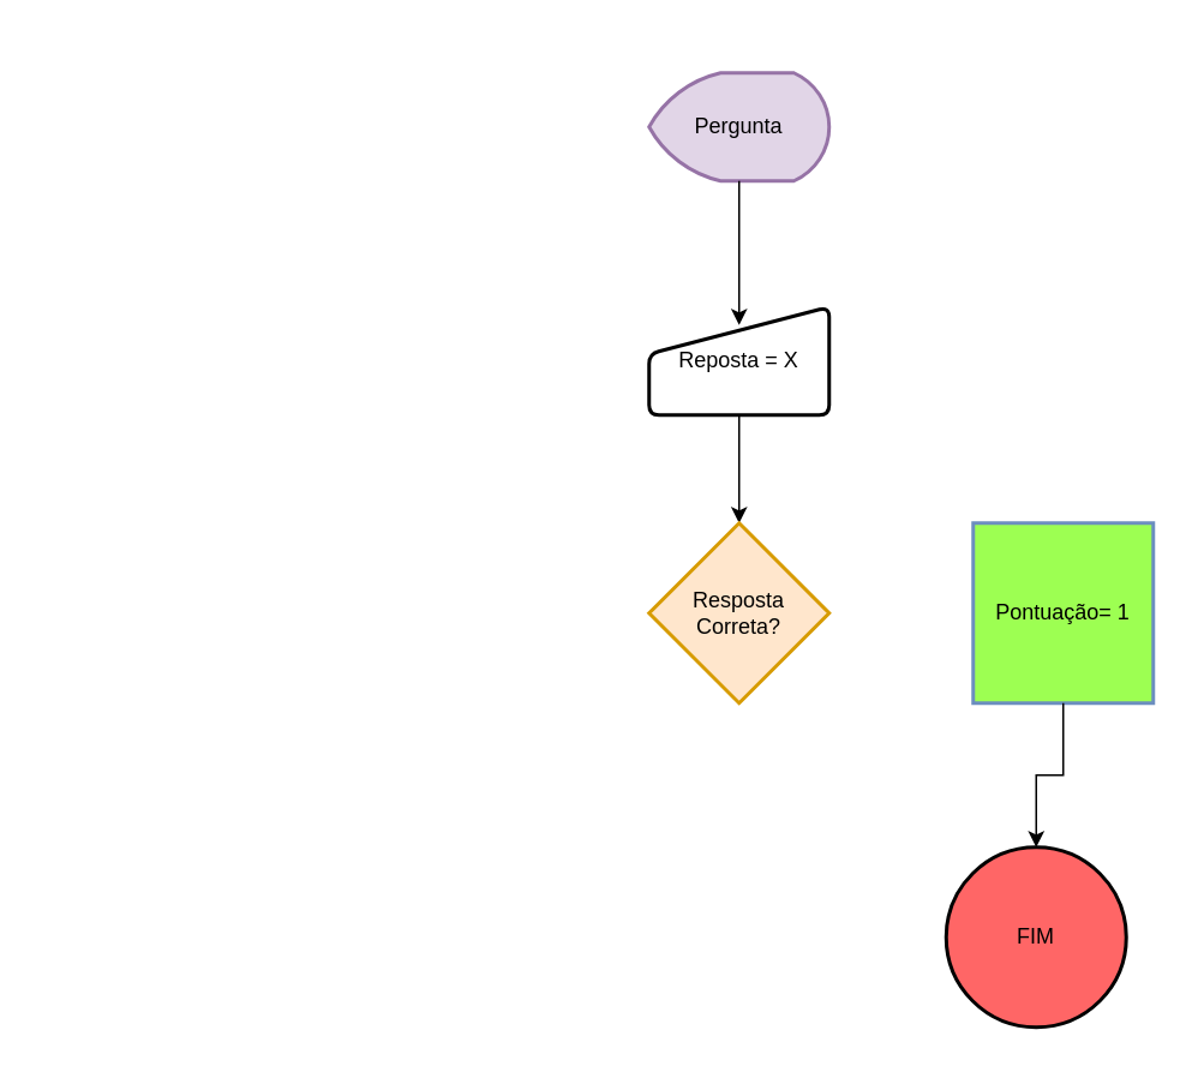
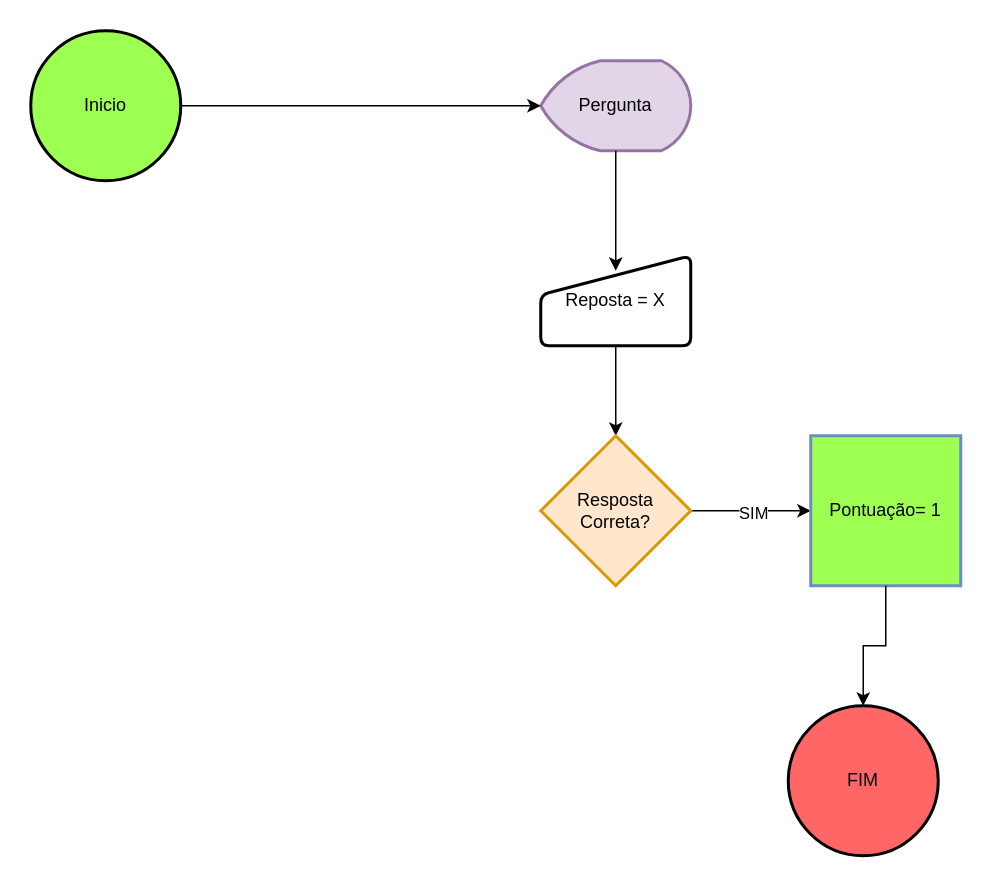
  <mxCell id="0" />
  <mxCell id="1" parent="0" />
+ <mxCell id="2" value="&lt;font color=&quot;#000000&quot;&gt;Inicio&lt;/font&gt;" style="strokeWidth=2;html=1;shape=mxgraph.flowchart.start_2;whiteSpace=wrap;fillColor=#9DFF52;" parent="1" vertex="1"><mxGeometry x="20" y="20" width="100" height="100" as="geometry" /></mxCell>
  <mxCell id="3" style="edgeStyle=orthogonalEdgeStyle;rounded=0;orthogonalLoop=1;jettySize=auto;html=1;exitX=0.5;exitY=1;exitDx=0;exitDy=0;" parent="1" source="4" target="10" edge="1"><mxGeometry relative="1" as="geometry" /></mxCell>
  <mxCell id="4" value="Reposta = X" style="html=1;strokeWidth=2;shape=manualInput;whiteSpace=wrap;rounded=1;size=26;arcSize=11;" parent="1" vertex="1"><mxGeometry x="360" y="170" width="100" height="60" as="geometry" /></mxCell>
  <mxCell id="5" value="&lt;font color=&quot;#000000&quot;&gt;Pergunta&lt;/font&gt;" style="strokeWidth=2;html=1;shape=mxgraph.flowchart.display;whiteSpace=wrap;fillColor=#e1d5e7;strokeColor=#9673a6;" parent="1" vertex="1"><mxGeometry x="360" y="40" width="100" height="60" as="geometry" /></mxCell>
+ <mxCell id="6" style="edgeStyle=orthogonalEdgeStyle;rounded=0;orthogonalLoop=1;jettySize=auto;html=1;exitX=1;exitY=0.5;exitDx=0;exitDy=0;exitPerimeter=0;entryX=0;entryY=0.5;entryDx=0;entryDy=0;entryPerimeter=0;" parent="1" source="2" target="5" edge="1"><mxGeometry relative="1" as="geometry" /></mxCell>
  <mxCell id="7" style="edgeStyle=orthogonalEdgeStyle;rounded=0;orthogonalLoop=1;jettySize=auto;html=1;exitX=0.5;exitY=1;exitDx=0;exitDy=0;exitPerimeter=0;" parent="1" source="5" edge="1"><mxGeometry relative="1" as="geometry"><mxPoint x="410" y="180" as="targetPoint" /></mxGeometry></mxCell>
+ <mxCell id="8" style="edgeStyle=orthogonalEdgeStyle;rounded=0;orthogonalLoop=1;jettySize=auto;html=1;exitX=1;exitY=0.5;exitDx=0;exitDy=0;exitPerimeter=0;entryX=0;entryY=0.5;entryDx=0;entryDy=0;" parent="1" source="10" target="11" edge="1"><mxGeometry relative="1" as="geometry" /></mxCell>
+ <mxCell id="9" value="SIM" style="edgeLabel;html=1;align=center;verticalAlign=middle;resizable=0;points=[];" parent="8" vertex="1" connectable="0"><mxGeometry x="0.016" y="-1" relative="1" as="geometry"><mxPoint as="offset" /></mxGeometry></mxCell>
  <mxCell id="10" value="&lt;font color=&quot;#000000&quot;&gt;Resposta&lt;br&gt;Correta?&lt;/font&gt;" style="strokeWidth=2;html=1;shape=mxgraph.flowchart.decision;whiteSpace=wrap;fillColor=#ffe6cc;strokeColor=#d79b00;" parent="1" vertex="1"><mxGeometry x="360" y="290" width="100" height="100" as="geometry" /></mxCell>
  <mxCell id="11" value="&lt;font color=&quot;#000000&quot;&gt;Pontuação= 1&lt;/font&gt;" style="rounded=1;whiteSpace=wrap;html=1;absoluteArcSize=1;arcSize=0;strokeWidth=2;fillColor=#9dff52;strokeColor=#6c8ebf;" parent="1" vertex="1"><mxGeometry x="540" y="290" width="100" height="100" as="geometry" /></mxCell>
  <mxCell id="12" value="FIM" style="strokeWidth=2;html=1;shape=mxgraph.flowchart.start_2;whiteSpace=wrap;fillColor=#FF6666;" parent="1" vertex="1"><mxGeometry x="525" y="470" width="100" height="100" as="geometry" /></mxCell>
  <mxCell id="13" style="edgeStyle=orthogonalEdgeStyle;rounded=0;orthogonalLoop=1;jettySize=auto;html=1;exitX=0.5;exitY=1;exitDx=0;exitDy=0;entryX=0.5;entryY=0;entryDx=0;entryDy=0;entryPerimeter=0;" parent="1" source="11" target="12" edge="1"><mxGeometry relative="1" as="geometry" /></mxCell>
